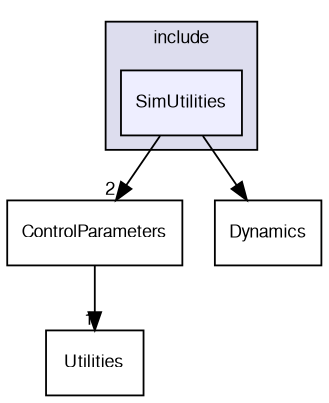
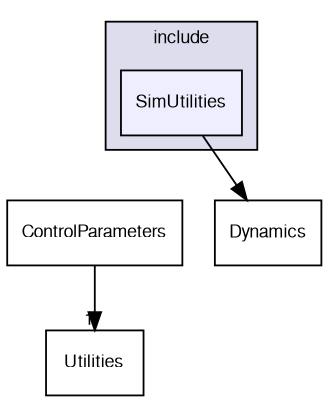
  digraph {
    compound=true
    node [fontname=FreeSans fontsize=10 shape=box]
    edge [headlabel=1 labeldistance=1.5 labelfontname=FreeSans labelfontsize=10]
    n1 [fillcolor="#eeeeff" label=SimUtilities pencolor=black style=filled]
    n2 [label=ControlParameters]
    n3 [label=Dynamics]
    n4 [label=Utilities]
    subgraph cluster_1 {
      bgcolor="#ddddee"
      fontname=FreeSans
      fontsize=10
      label=include
      pencolor=black
      n1
    }
-   n1 -> n2 [headlabel=2]
    n1 -> n3
    n2 -> n4
  }
